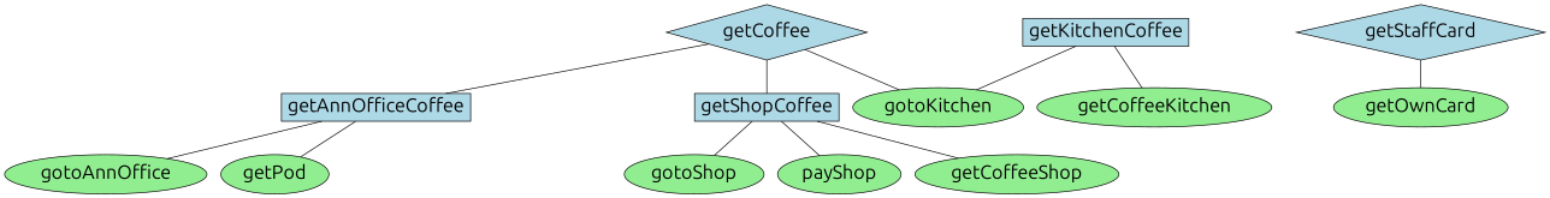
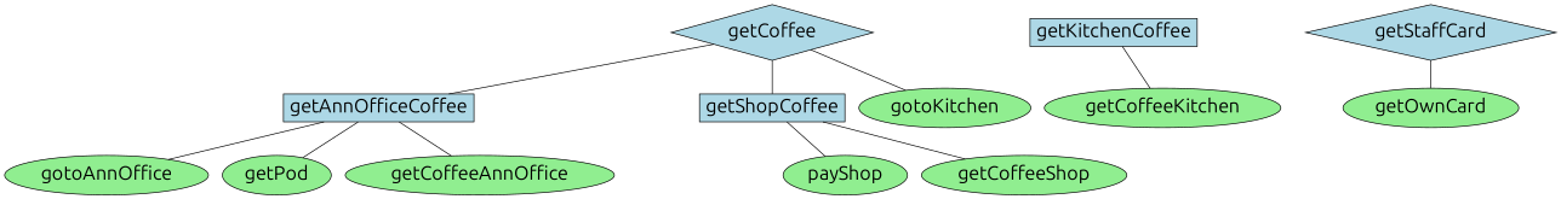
  digraph {
    fontname=Ubuntu
    node [fillcolor=lightgreen fontname=Ubuntu fontsize=25 shape=ellipse style=filled]
    edge [arrowhead=none fontname=Ubuntu]
    n1 [fillcolor=lightblue label=getCoffee shape=diamond]
    n2 [fillcolor=lightblue label=getAnnOfficeCoffee shape=box]
    n3 [fillcolor=lightblue label=getShopCoffee shape=box]
    n4 [label=gotoKitchen]
    n5 [fillcolor=lightblue label=getKitchenCoffee shape=box]
    n6 [label=getCoffeeKitchen]
    n7 [label=gotoAnnOffice]
    n8 [label=getPod]
-   n10 [label=gotoShop]
+   n9 [label=getCoffeeAnnOffice]
    n11 [label=payShop]
    n12 [label=getCoffeeShop]
    n13 [fillcolor=lightblue label=getStaffCard shape=diamond]
    n14 [label=getOwnCard]
    n1 -> n2
    n1 -> n3
    n1 -> n4
    n2 -> n7
    n2 -> n8
-   n3 -> n10
+   n2 -> n9
    n3 -> n11
    n3 -> n12
-   n5 -> n4
    n5 -> n6
    n13 -> n14
  }
